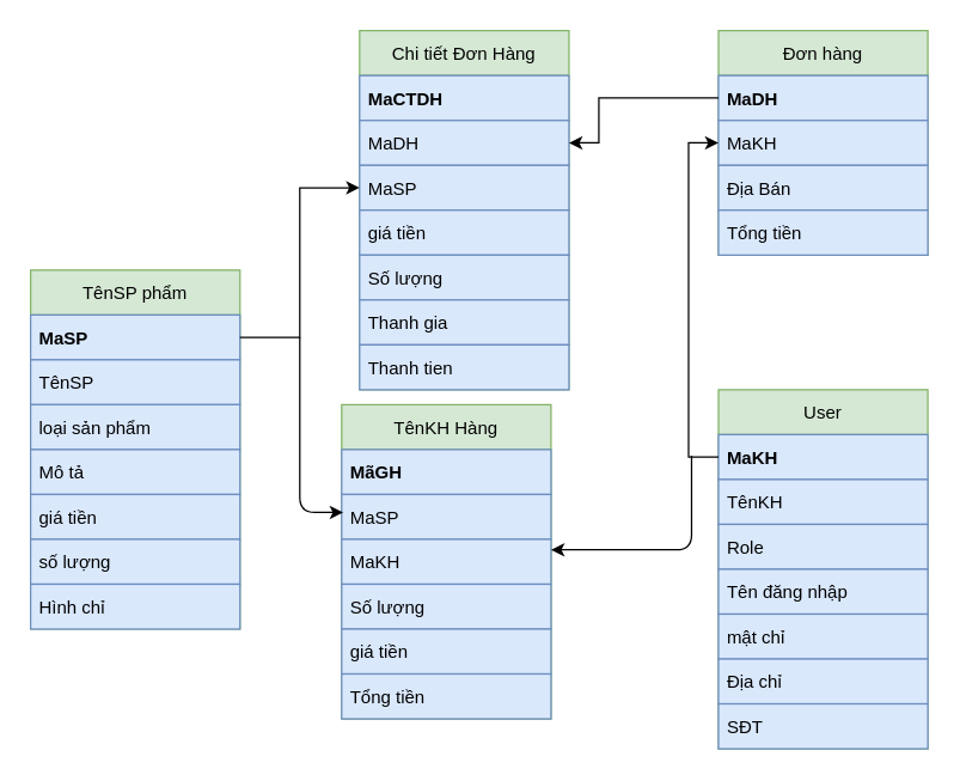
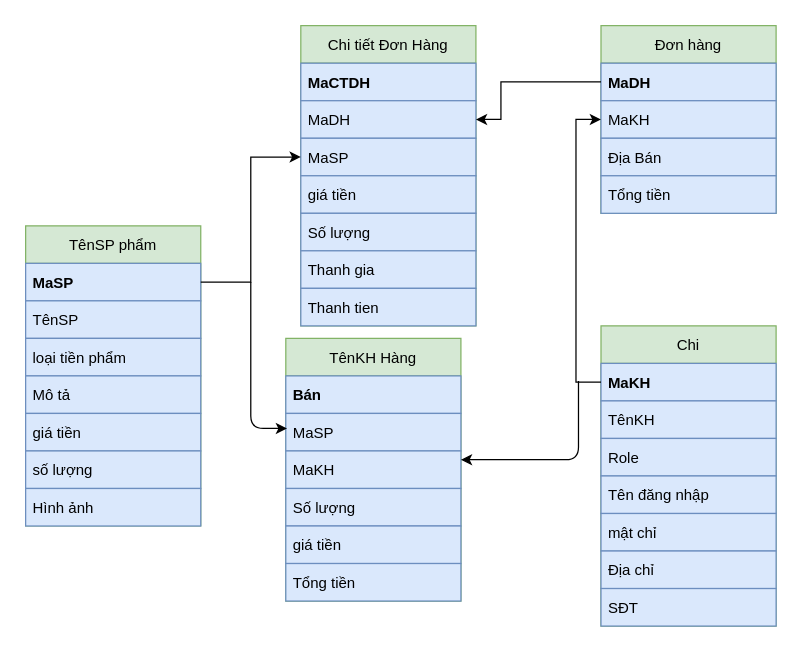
  <mxCell id="0" />
  <mxCell id="1" parent="0" />
- <mxCell id="2" value="User" style="swimlane;fontStyle=0;childLayout=stackLayout;horizontal=1;startSize=30;horizontalStack=0;resizeParent=1;resizeParentMax=0;resizeLast=0;collapsible=1;marginBottom=0;fillColor=#d5e8d4;strokeColor=#82b366;" vertex="1" parent="1"><mxGeometry x="480" y="260" width="140" height="240" as="geometry"><mxRectangle x="160" y="120" width="100" height="30" as="alternateBounds" /></mxGeometry></mxCell>
+ <mxCell id="2" value="Chi" style="swimlane;fontStyle=0;childLayout=stackLayout;horizontal=1;startSize=30;horizontalStack=0;resizeParent=1;resizeParentMax=0;resizeLast=0;collapsible=1;marginBottom=0;fillColor=#d5e8d4;strokeColor=#82b366;" vertex="1" parent="1"><mxGeometry x="480" y="260" width="140" height="240" as="geometry"><mxRectangle x="160" y="120" width="100" height="30" as="alternateBounds" /></mxGeometry></mxCell>
  <mxCell id="3" value="MaKH" style="text;strokeColor=#6c8ebf;fillColor=#dae8fc;align=left;verticalAlign=middle;spacingLeft=4;spacingRight=4;overflow=hidden;points=[[0,0.5],[1,0.5]];portConstraint=eastwest;rotatable=0;fontStyle=1" vertex="1" parent="2"><mxGeometry y="30" width="140" height="30" as="geometry" /></mxCell>
  <mxCell id="4" value="TênKH" style="text;strokeColor=#6c8ebf;fillColor=#dae8fc;align=left;verticalAlign=middle;spacingLeft=4;spacingRight=4;overflow=hidden;points=[[0,0.5],[1,0.5]];portConstraint=eastwest;rotatable=0;" vertex="1" parent="2"><mxGeometry y="60" width="140" height="30" as="geometry" /></mxCell>
  <mxCell id="5" value="Role" style="text;strokeColor=#6c8ebf;fillColor=#dae8fc;align=left;verticalAlign=middle;spacingLeft=4;spacingRight=4;overflow=hidden;points=[[0,0.5],[1,0.5]];portConstraint=eastwest;rotatable=0;" vertex="1" parent="2"><mxGeometry y="90" width="140" height="30" as="geometry" /></mxCell>
  <mxCell id="6" value="Tên đăng nhập" style="text;strokeColor=#6c8ebf;fillColor=#dae8fc;align=left;verticalAlign=middle;spacingLeft=4;spacingRight=4;overflow=hidden;points=[[0,0.5],[1,0.5]];portConstraint=eastwest;rotatable=0;" vertex="1" parent="2"><mxGeometry y="120" width="140" height="30" as="geometry" /></mxCell>
  <mxCell id="7" value="mật chỉ" style="text;strokeColor=#6c8ebf;fillColor=#dae8fc;align=left;verticalAlign=middle;spacingLeft=4;spacingRight=4;overflow=hidden;points=[[0,0.5],[1,0.5]];portConstraint=eastwest;rotatable=0;" vertex="1" parent="2"><mxGeometry y="150" width="140" height="30" as="geometry" /></mxCell>
  <mxCell id="8" value="Địa chỉ" style="text;strokeColor=#6c8ebf;fillColor=#dae8fc;align=left;verticalAlign=middle;spacingLeft=4;spacingRight=4;overflow=hidden;points=[[0,0.5],[1,0.5]];portConstraint=eastwest;rotatable=0;" vertex="1" parent="2"><mxGeometry y="180" width="140" height="30" as="geometry" /></mxCell>
  <mxCell id="9" value="SĐT" style="text;strokeColor=#6c8ebf;fillColor=#dae8fc;align=left;verticalAlign=middle;spacingLeft=4;spacingRight=4;overflow=hidden;points=[[0,0.5],[1,0.5]];portConstraint=eastwest;rotatable=0;" vertex="1" parent="2"><mxGeometry y="210" width="140" height="30" as="geometry" /></mxCell>
  <mxCell id="10" value="TênSP phẩm" style="swimlane;fontStyle=0;childLayout=stackLayout;horizontal=1;startSize=30;horizontalStack=0;resizeParent=1;resizeParentMax=0;resizeLast=0;collapsible=1;marginBottom=0;fillColor=#d5e8d4;strokeColor=#82b366;" vertex="1" parent="1"><mxGeometry x="20" y="180" width="140" height="240" as="geometry"><mxRectangle x="160" y="120" width="100" height="30" as="alternateBounds" /></mxGeometry></mxCell>
  <mxCell id="11" value="MaSP" style="text;strokeColor=#6c8ebf;fillColor=#dae8fc;align=left;verticalAlign=middle;spacingLeft=4;spacingRight=4;overflow=hidden;points=[[0,0.5],[1,0.5]];portConstraint=eastwest;rotatable=0;fontStyle=1;" vertex="1" parent="10"><mxGeometry y="30" width="140" height="30" as="geometry" /></mxCell>
  <mxCell id="12" value="TênSP" style="text;strokeColor=#6c8ebf;fillColor=#dae8fc;align=left;verticalAlign=middle;spacingLeft=4;spacingRight=4;overflow=hidden;points=[[0,0.5],[1,0.5]];portConstraint=eastwest;rotatable=0;" vertex="1" parent="10"><mxGeometry y="60" width="140" height="30" as="geometry" /></mxCell>
- <mxCell id="13" value="loại sản phẩm" style="text;strokeColor=#6c8ebf;fillColor=#dae8fc;align=left;verticalAlign=middle;spacingLeft=4;spacingRight=4;overflow=hidden;points=[[0,0.5],[1,0.5]];portConstraint=eastwest;rotatable=0;" vertex="1" parent="10"><mxGeometry y="90" width="140" height="30" as="geometry" /></mxCell>
+ <mxCell id="13" value="loại tiền phẩm" style="text;strokeColor=#6c8ebf;fillColor=#dae8fc;align=left;verticalAlign=middle;spacingLeft=4;spacingRight=4;overflow=hidden;points=[[0,0.5],[1,0.5]];portConstraint=eastwest;rotatable=0;" vertex="1" parent="10"><mxGeometry y="90" width="140" height="30" as="geometry" /></mxCell>
  <mxCell id="14" value="Mô tả" style="text;strokeColor=#6c8ebf;fillColor=#dae8fc;align=left;verticalAlign=middle;spacingLeft=4;spacingRight=4;overflow=hidden;points=[[0,0.5],[1,0.5]];portConstraint=eastwest;rotatable=0;" vertex="1" parent="10"><mxGeometry y="120" width="140" height="30" as="geometry" /></mxCell>
  <mxCell id="15" value="giá tiền" style="text;strokeColor=#6c8ebf;fillColor=#dae8fc;align=left;verticalAlign=middle;spacingLeft=4;spacingRight=4;overflow=hidden;points=[[0,0.5],[1,0.5]];portConstraint=eastwest;rotatable=0;" vertex="1" parent="10"><mxGeometry y="150" width="140" height="30" as="geometry" /></mxCell>
  <mxCell id="16" value="số lượng" style="text;strokeColor=#6c8ebf;fillColor=#dae8fc;align=left;verticalAlign=middle;spacingLeft=4;spacingRight=4;overflow=hidden;points=[[0,0.5],[1,0.5]];portConstraint=eastwest;rotatable=0;" vertex="1" parent="10"><mxGeometry y="180" width="140" height="30" as="geometry" /></mxCell>
- <mxCell id="17" value="Hình chỉ" style="text;strokeColor=#6c8ebf;fillColor=#dae8fc;align=left;verticalAlign=middle;spacingLeft=4;spacingRight=4;overflow=hidden;points=[[0,0.5],[1,0.5]];portConstraint=eastwest;rotatable=0;" vertex="1" parent="10"><mxGeometry y="210" width="140" height="30" as="geometry" /></mxCell>
+ <mxCell id="17" value="Hình ảnh" style="text;strokeColor=#6c8ebf;fillColor=#dae8fc;align=left;verticalAlign=middle;spacingLeft=4;spacingRight=4;overflow=hidden;points=[[0,0.5],[1,0.5]];portConstraint=eastwest;rotatable=0;" vertex="1" parent="10"><mxGeometry y="210" width="140" height="30" as="geometry" /></mxCell>
  <mxCell id="18" value="Đơn hàng" style="swimlane;fontStyle=0;childLayout=stackLayout;horizontal=1;startSize=30;horizontalStack=0;resizeParent=1;resizeParentMax=0;resizeLast=0;collapsible=1;marginBottom=0;fillColor=#d5e8d4;strokeColor=#82b366;" vertex="1" parent="1"><mxGeometry x="480" y="20" width="140" height="150" as="geometry"><mxRectangle x="160" y="120" width="100" height="30" as="alternateBounds" /></mxGeometry></mxCell>
  <mxCell id="19" value="MaDH" style="text;strokeColor=#6c8ebf;fillColor=#dae8fc;align=left;verticalAlign=middle;spacingLeft=4;spacingRight=4;overflow=hidden;points=[[0,0.5],[1,0.5]];portConstraint=eastwest;rotatable=0;fontStyle=1" vertex="1" parent="18"><mxGeometry y="30" width="140" height="30" as="geometry" /></mxCell>
  <mxCell id="20" value="MaKH" style="text;strokeColor=#6c8ebf;fillColor=#dae8fc;align=left;verticalAlign=middle;spacingLeft=4;spacingRight=4;overflow=hidden;points=[[0,0.5],[1,0.5]];portConstraint=eastwest;rotatable=0;" vertex="1" parent="18"><mxGeometry y="60" width="140" height="30" as="geometry" /></mxCell>
  <mxCell id="21" value="Địa Bán" style="text;strokeColor=#6c8ebf;fillColor=#dae8fc;align=left;verticalAlign=middle;spacingLeft=4;spacingRight=4;overflow=hidden;points=[[0,0.5],[1,0.5]];portConstraint=eastwest;rotatable=0;" vertex="1" parent="18"><mxGeometry y="90" width="140" height="30" as="geometry" /></mxCell>
  <mxCell id="22" value="Tổng tiền" style="text;strokeColor=#6c8ebf;fillColor=#dae8fc;align=left;verticalAlign=middle;spacingLeft=4;spacingRight=4;overflow=hidden;points=[[0,0.5],[1,0.5]];portConstraint=eastwest;rotatable=0;" vertex="1" parent="18"><mxGeometry y="120" width="140" height="30" as="geometry" /></mxCell>
  <mxCell id="23" value="Chi tiết Đơn Hàng" style="swimlane;fontStyle=0;childLayout=stackLayout;horizontal=1;startSize=30;horizontalStack=0;resizeParent=1;resizeParentMax=0;resizeLast=0;collapsible=1;marginBottom=0;fillColor=#d5e8d4;strokeColor=#82b366;" vertex="1" parent="1"><mxGeometry x="240" y="20" width="140" height="240" as="geometry"><mxRectangle x="160" y="120" width="100" height="30" as="alternateBounds" /></mxGeometry></mxCell>
  <mxCell id="24" value="MaCTDH" style="text;strokeColor=#6c8ebf;fillColor=#dae8fc;align=left;verticalAlign=middle;spacingLeft=4;spacingRight=4;overflow=hidden;points=[[0,0.5],[1,0.5]];portConstraint=eastwest;rotatable=0;fontStyle=1" vertex="1" parent="23"><mxGeometry y="30" width="140" height="30" as="geometry" /></mxCell>
  <mxCell id="25" value="MaDH" style="text;strokeColor=#6c8ebf;fillColor=#dae8fc;align=left;verticalAlign=middle;spacingLeft=4;spacingRight=4;overflow=hidden;points=[[0,0.5],[1,0.5]];portConstraint=eastwest;rotatable=0;" vertex="1" parent="23"><mxGeometry y="60" width="140" height="30" as="geometry" /></mxCell>
  <mxCell id="26" value="MaSP" style="text;strokeColor=#6c8ebf;fillColor=#dae8fc;align=left;verticalAlign=middle;spacingLeft=4;spacingRight=4;overflow=hidden;points=[[0,0.5],[1,0.5]];portConstraint=eastwest;rotatable=0;" vertex="1" parent="23"><mxGeometry y="90" width="140" height="30" as="geometry" /></mxCell>
  <mxCell id="27" value="giá tiền" style="text;strokeColor=#6c8ebf;fillColor=#dae8fc;align=left;verticalAlign=middle;spacingLeft=4;spacingRight=4;overflow=hidden;points=[[0,0.5],[1,0.5]];portConstraint=eastwest;rotatable=0;" vertex="1" parent="23"><mxGeometry y="120" width="140" height="30" as="geometry" /></mxCell>
  <mxCell id="28" value="Số lượng" style="text;strokeColor=#6c8ebf;fillColor=#dae8fc;align=left;verticalAlign=middle;spacingLeft=4;spacingRight=4;overflow=hidden;points=[[0,0.5],[1,0.5]];portConstraint=eastwest;rotatable=0;" vertex="1" parent="23"><mxGeometry y="150" width="140" height="30" as="geometry" /></mxCell>
  <mxCell id="29" value="Thanh gia" style="text;strokeColor=#6c8ebf;fillColor=#dae8fc;align=left;verticalAlign=middle;spacingLeft=4;spacingRight=4;overflow=hidden;points=[[0,0.5],[1,0.5]];portConstraint=eastwest;rotatable=0;" vertex="1" parent="23"><mxGeometry y="180" width="140" height="30" as="geometry" /></mxCell>
  <mxCell id="30" value="Thanh tien" style="text;strokeColor=#6c8ebf;fillColor=#dae8fc;align=left;verticalAlign=middle;spacingLeft=4;spacingRight=4;overflow=hidden;points=[[0,0.5],[1,0.5]];portConstraint=eastwest;rotatable=0;" vertex="1" parent="23"><mxGeometry y="210" width="140" height="30" as="geometry" /></mxCell>
  <mxCell id="31" value="TênKH Hàng" style="swimlane;fontStyle=0;childLayout=stackLayout;horizontal=1;startSize=30;horizontalStack=0;resizeParent=1;resizeParentMax=0;resizeLast=0;collapsible=1;marginBottom=0;fillColor=#d5e8d4;strokeColor=#82b366;" vertex="1" parent="1"><mxGeometry x="228" y="270" width="140" height="210" as="geometry"><mxRectangle x="160" y="120" width="100" height="30" as="alternateBounds" /></mxGeometry></mxCell>
- <mxCell id="32" value="MãGH" style="text;strokeColor=#6c8ebf;fillColor=#dae8fc;align=left;verticalAlign=middle;spacingLeft=4;spacingRight=4;overflow=hidden;points=[[0,0.5],[1,0.5]];portConstraint=eastwest;rotatable=0;fontStyle=1" vertex="1" parent="31"><mxGeometry y="30" width="140" height="30" as="geometry" /></mxCell>
+ <mxCell id="32" value="Bán" style="text;strokeColor=#6c8ebf;fillColor=#dae8fc;align=left;verticalAlign=middle;spacingLeft=4;spacingRight=4;overflow=hidden;points=[[0,0.5],[1,0.5]];portConstraint=eastwest;rotatable=0;fontStyle=1" vertex="1" parent="31"><mxGeometry y="30" width="140" height="30" as="geometry" /></mxCell>
  <mxCell id="33" value="MaSP" style="text;strokeColor=#6c8ebf;fillColor=#dae8fc;align=left;verticalAlign=middle;spacingLeft=4;spacingRight=4;overflow=hidden;points=[[0,0.5],[1,0.5]];portConstraint=eastwest;rotatable=0;" vertex="1" parent="31"><mxGeometry y="60" width="140" height="30" as="geometry" /></mxCell>
  <mxCell id="34" value="MaKH" style="text;strokeColor=#6c8ebf;fillColor=#dae8fc;align=left;verticalAlign=middle;spacingLeft=4;spacingRight=4;overflow=hidden;points=[[0,0.5],[1,0.5]];portConstraint=eastwest;rotatable=0;fontStyle=0" vertex="1" parent="31"><mxGeometry y="90" width="140" height="30" as="geometry" /></mxCell>
  <mxCell id="35" value="Số lượng" style="text;strokeColor=#6c8ebf;fillColor=#dae8fc;align=left;verticalAlign=middle;spacingLeft=4;spacingRight=4;overflow=hidden;points=[[0,0.5],[1,0.5]];portConstraint=eastwest;rotatable=0;" vertex="1" parent="31"><mxGeometry y="120" width="140" height="30" as="geometry" /></mxCell>
  <mxCell id="36" value="giá tiền" style="text;strokeColor=#6c8ebf;fillColor=#dae8fc;align=left;verticalAlign=middle;spacingLeft=4;spacingRight=4;overflow=hidden;points=[[0,0.5],[1,0.5]];portConstraint=eastwest;rotatable=0;" vertex="1" parent="31"><mxGeometry y="150" width="140" height="30" as="geometry" /></mxCell>
  <mxCell id="37" value="Tổng tiền" style="text;strokeColor=#6c8ebf;fillColor=#dae8fc;align=left;verticalAlign=middle;spacingLeft=4;spacingRight=4;overflow=hidden;points=[[0,0.5],[1,0.5]];portConstraint=eastwest;rotatable=0;" vertex="1" parent="31"><mxGeometry y="180" width="140" height="30" as="geometry" /></mxCell>
  <mxCell id="38" style="edgeStyle=orthogonalEdgeStyle;rounded=0;orthogonalLoop=1;jettySize=auto;html=1;exitX=0;exitY=0.5;exitDx=0;exitDy=0;entryX=1;entryY=0.5;entryDx=0;entryDy=0;" edge="1" parent="1" source="19" target="25"><mxGeometry relative="1" as="geometry"><Array as="points"><mxPoint x="400" y="65" /><mxPoint x="400" y="95" /></Array></mxGeometry></mxCell>
  <mxCell id="39" style="edgeStyle=orthogonalEdgeStyle;rounded=0;orthogonalLoop=1;jettySize=auto;html=1;exitX=0;exitY=0.5;exitDx=0;exitDy=0;entryX=0;entryY=0.5;entryDx=0;entryDy=0;" edge="1" parent="1" source="3" target="20"><mxGeometry relative="1" as="geometry" /></mxCell>
  <mxCell id="40" style="edgeStyle=orthogonalEdgeStyle;rounded=0;orthogonalLoop=1;jettySize=auto;html=1;exitX=1;exitY=0.5;exitDx=0;exitDy=0;" edge="1" parent="1" source="11" target="26"><mxGeometry relative="1" as="geometry" /></mxCell>
  <mxCell id="41" value="" style="endArrow=classic;html=1;" edge="1" parent="1"><mxGeometry width="50" height="50" relative="1" as="geometry"><mxPoint x="200" y="225" as="sourcePoint" /><mxPoint x="229" y="342" as="targetPoint" /><Array as="points"><mxPoint x="200" y="342" /></Array></mxGeometry></mxCell>
  <mxCell id="42" value="" style="endArrow=classic;html=1;" edge="1" parent="1"><mxGeometry width="50" height="50" relative="1" as="geometry"><mxPoint x="462" y="304" as="sourcePoint" /><mxPoint x="368" y="367" as="targetPoint" /><Array as="points"><mxPoint x="462" y="367" /></Array></mxGeometry></mxCell>
